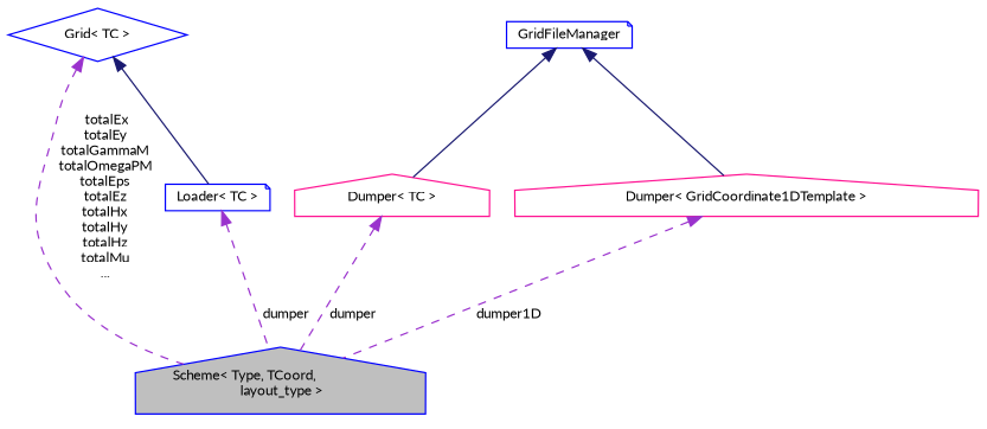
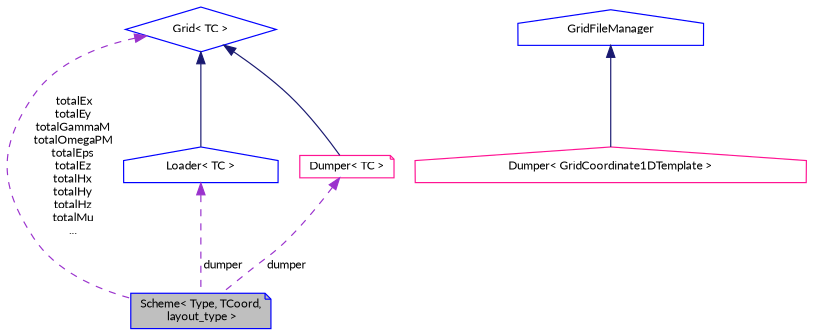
  digraph {
    fontname=Lato
    node [color=blue fillcolor=white fontname=Lato fontsize=10 shape=house style=filled]
    edge [color=darkorchid3 dir=back fontname=Lato fontsize=10 labelfontname=Helvetica labelfontsize=10 style=dashed]
-   n1 [fillcolor=grey75 fontcolor=black height=0.2 label="Scheme\< Type, TCoord,\l layout_type \>" width=0.4]
-   n2 [height=0.2 label="Loader\< TC \>" shape=note width=0.4]
-   n3 [height=0.2 label=GridFileManager shape=note width=0.4]
-   n4 [color=deeppink height=0.2 label="Dumper\< TC \>" width=0.4]
+   n1 [fillcolor=grey75 fontcolor=black height=0.2 label="Scheme\< Type, TCoord,\l layout_type \>" shape=note width=0.4]
+   n2 [height=0.2 label="Loader\< TC \>" width=0.4]
+   n3 [height=0.2 label=GridFileManager width=0.4]
+   n4 [color=deeppink height=0.2 label="Dumper\< TC \>" shape=note width=0.4]
    n5 [color=deeppink height=0.2 label="Dumper\< GridCoordinate1DTemplate \>" width=0.4]
    n6 [height=0.2 label="Grid\< TC \>" shape=diamond width=0.4]
    n2 -> n1 [label=" dumper"]
-   n3 -> n4 [color=midnightblue style=solid]
+   n6 -> n4 [color=midnightblue style=solid]
    n3 -> n5 [color=midnightblue style=solid]
    n4 -> n1 [label=" dumper"]
-   n5 -> n1 [label=" dumper1D"]
    n6 -> n1 [label=" totalEx\ntotalEy\ntotalGammaM\ntotalOmegaPM\ntotalEps\ntotalEz\ntotalHx\ntotalHy\ntotalHz\ntotalMu\n..."]
    n6 -> n2 [color=midnightblue style=solid]
  }
